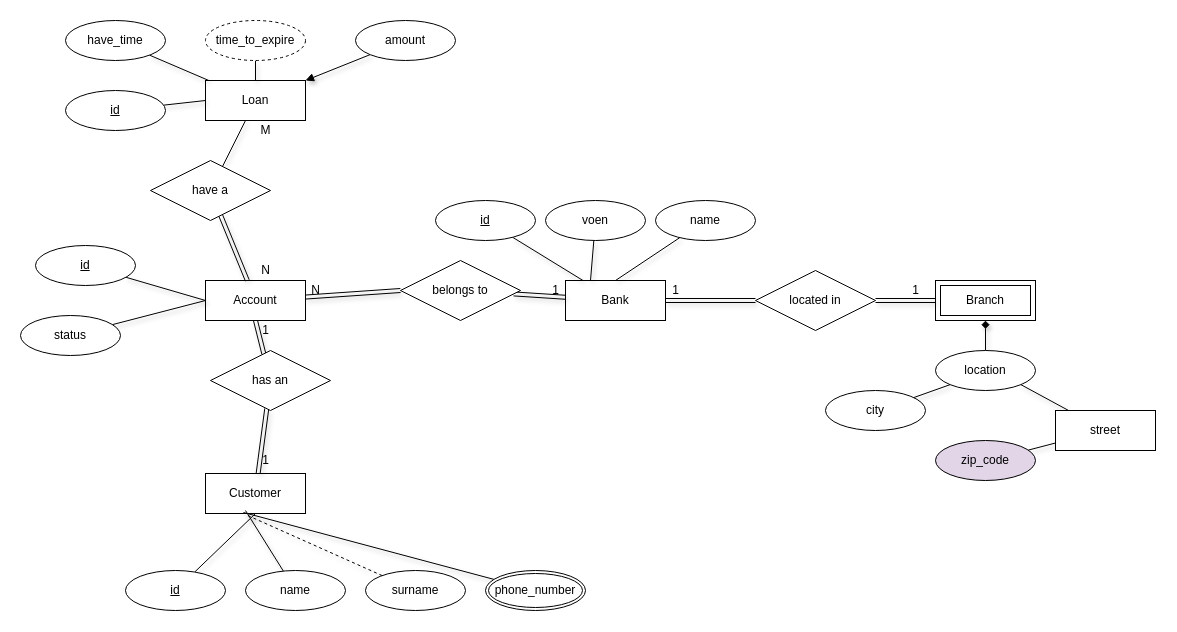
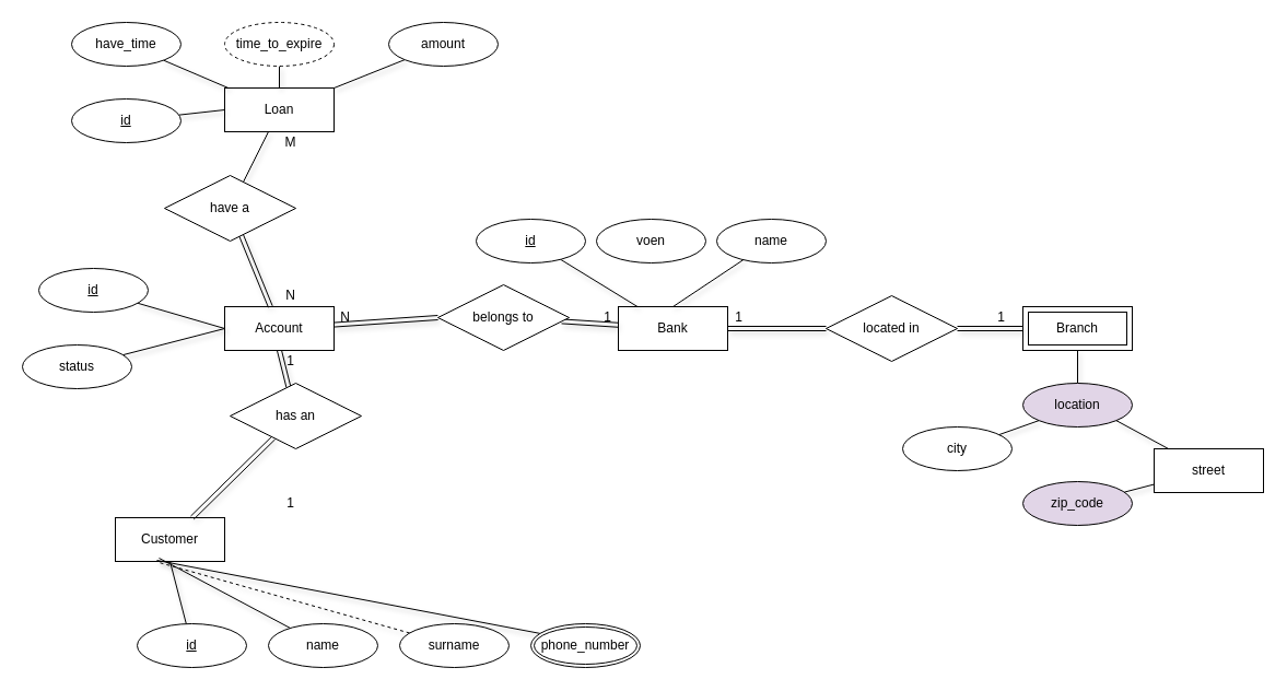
  <mxCell id="0" />
  <mxCell id="1" parent="0" />
  <mxCell id="2" style="edgeStyle=none;shape=link;rounded=0;orthogonalLoop=1;jettySize=auto;html=1;shadow=1;" edge="1" parent="1" source="3" target="29"><mxGeometry relative="1" as="geometry" /></mxCell>
  <mxCell id="3" value="Bank" style="whiteSpace=wrap;html=1;align=center;" vertex="1" parent="1"><mxGeometry x="565" y="280" width="100" height="40" as="geometry" /></mxCell>
  <mxCell id="4" style="edgeStyle=none;shape=link;rounded=0;orthogonalLoop=1;jettySize=auto;html=1;entryX=0;entryY=0.5;entryDx=0;entryDy=0;shadow=1;" edge="1" parent="1" source="5" target="27"><mxGeometry relative="1" as="geometry" /></mxCell>
  <mxCell id="5" value="Account" style="whiteSpace=wrap;html=1;align=center;" vertex="1" parent="1"><mxGeometry x="205" y="280" width="100" height="40" as="geometry" /></mxCell>
  <mxCell id="6" style="edgeStyle=none;rounded=0;orthogonalLoop=1;jettySize=auto;html=1;shadow=1;endArrow=none;" edge="1" parent="1" source="7" target="20"><mxGeometry relative="1" as="geometry" /></mxCell>
  <mxCell id="7" value="Loan" style="whiteSpace=wrap;html=1;align=center;" vertex="1" parent="1"><mxGeometry x="205" width="100" height="40" as="geometry" y="80" /></mxCell>
- <mxCell id="8" value="Customer" style="whiteSpace=wrap;html=1;align=center;" vertex="1" parent="1"><mxGeometry x="205" y="473" width="100" height="40" as="geometry" /></mxCell>
+ <mxCell id="8" value="Customer" style="whiteSpace=wrap;html=1;align=center;" vertex="1" parent="1"><mxGeometry x="105" y="473" width="100" height="40" as="geometry" /></mxCell>
  <mxCell id="9" style="edgeStyle=none;rounded=0;orthogonalLoop=1;jettySize=auto;html=1;entryX=0.5;entryY=1;entryDx=0;entryDy=0;shadow=1;endArrow=none;" edge="1" parent="1" source="10" target="8"><mxGeometry relative="1" as="geometry" /></mxCell>
  <mxCell id="10" value="&lt;u&gt;id&lt;/u&gt;" style="ellipse;whiteSpace=wrap;html=1;align=center;" vertex="1" parent="1"><mxGeometry x="125" y="570" width="100" height="40" as="geometry" /></mxCell>
  <mxCell id="11" style="endArrow=none;edgeStyle=none;rounded=0;orthogonalLoop=1;jettySize=auto;html=1;entryX=0.4;entryY=0.925;entryDx=0;entryDy=0;entryPerimeter=0;shadow=1;" edge="1" parent="1" source="12" target="8"><mxGeometry relative="1" as="geometry" /></mxCell>
  <mxCell id="12" value="name" style="ellipse;whiteSpace=wrap;html=1;align=center;" vertex="1" parent="1"><mxGeometry x="245" y="570" width="100" height="40" as="geometry" /></mxCell>
  <mxCell id="13" style="edgeStyle=none;rounded=0;orthogonalLoop=1;jettySize=auto;html=1;entryX=0.4;entryY=1.025;entryDx=0;entryDy=0;entryPerimeter=0;shadow=1;endArrow=none;dashed=1;" edge="1" parent="1" source="14" target="8"><mxGeometry relative="1" as="geometry" /></mxCell>
  <mxCell id="14" value="surname" style="ellipse;whiteSpace=wrap;html=1;align=center;" vertex="1" parent="1"><mxGeometry x="365" y="570" width="100" height="40" as="geometry" /></mxCell>
  <mxCell id="15" style="edgeStyle=none;rounded=0;orthogonalLoop=1;jettySize=auto;html=1;entryX=0.38;entryY=0.975;entryDx=0;entryDy=0;entryPerimeter=0;shadow=1;endArrow=none;" edge="1" parent="1" target="8"><mxGeometry relative="1" as="geometry"><mxPoint x="493.419" y="578.893" as="sourcePoint" /></mxGeometry></mxCell>
  <mxCell id="16" style="edgeStyle=none;rounded=0;orthogonalLoop=1;jettySize=auto;html=1;entryX=0.5;entryY=1;entryDx=0;entryDy=0;shadow=1;shape=link;" edge="1" parent="1" source="18" target="5"><mxGeometry relative="1" as="geometry" /></mxCell>
  <mxCell id="17" style="edgeStyle=none;rounded=0;orthogonalLoop=1;jettySize=auto;html=1;shadow=1;shape=link;" edge="1" parent="1" source="18" target="8"><mxGeometry relative="1" as="geometry" /></mxCell>
  <mxCell id="18" value="has an" style="shape=rhombus;perimeter=rhombusPerimeter;whiteSpace=wrap;html=1;align=center;" vertex="1" parent="1"><mxGeometry x="210" y="350" width="120" height="60" as="geometry" /></mxCell>
  <mxCell id="19" value="" style="edgeStyle=none;rounded=0;orthogonalLoop=1;jettySize=auto;html=1;shadow=1;shape=link;" edge="1" parent="1" source="20" target="5"><mxGeometry relative="1" as="geometry" /></mxCell>
  <mxCell id="20" value="have a" style="shape=rhombus;perimeter=rhombusPerimeter;whiteSpace=wrap;html=1;align=center;" vertex="1" parent="1"><mxGeometry x="150" y="160" width="120" height="60" as="geometry" /></mxCell>
  <mxCell id="21" value="1" style="text;html=1;align=center;verticalAlign=middle;resizable=0;points=[];autosize=1;strokeColor=none;fillColor=none;" vertex="1" parent="1"><mxGeometry x="255" y="450" width="20" height="20" as="geometry" /></mxCell>
  <mxCell id="22" value="1" style="text;html=1;align=center;verticalAlign=middle;resizable=0;points=[];autosize=1;strokeColor=none;fillColor=none;" vertex="1" parent="1"><mxGeometry x="255" y="320" width="20" height="20" as="geometry" /></mxCell>
  <mxCell id="23" value="M" style="text;html=1;align=center;verticalAlign=middle;resizable=0;points=[];autosize=1;strokeColor=none;fillColor=none;" vertex="1" parent="1"><mxGeometry x="250" y="120" width="30" height="20" as="geometry" /></mxCell>
  <mxCell id="24" value="N" style="text;html=1;align=center;verticalAlign=middle;resizable=0;points=[];autosize=1;strokeColor=none;fillColor=none;" vertex="1" parent="1"><mxGeometry x="255" y="260" width="20" height="20" as="geometry" /></mxCell>
  <mxCell id="25" value="Branch" style="shape=ext;margin=3;double=1;whiteSpace=wrap;html=1;align=center;" vertex="1" parent="1"><mxGeometry x="935" y="280" width="100" height="40" as="geometry" /></mxCell>
  <mxCell id="26" style="edgeStyle=none;shape=link;rounded=0;orthogonalLoop=1;jettySize=auto;html=1;shadow=1;" edge="1" parent="1" source="27" target="3"><mxGeometry relative="1" as="geometry" /></mxCell>
  <mxCell id="27" value="belongs to" style="shape=rhombus;perimeter=rhombusPerimeter;whiteSpace=wrap;html=1;align=center;" vertex="1" parent="1"><mxGeometry x="400" y="260" width="120" height="60" as="geometry" /></mxCell>
  <mxCell id="28" style="edgeStyle=none;shape=link;rounded=0;orthogonalLoop=1;jettySize=auto;html=1;entryX=0;entryY=0.5;entryDx=0;entryDy=0;shadow=1;" edge="1" parent="1" source="29" target="25"><mxGeometry relative="1" as="geometry" /></mxCell>
  <mxCell id="29" value="located in" style="shape=rhombus;perimeter=rhombusPerimeter;whiteSpace=wrap;html=1;align=center;" vertex="1" parent="1"><mxGeometry x="755" y="270" width="120" height="60" as="geometry" /></mxCell>
  <mxCell id="30" value="phone_number" style="ellipse;shape=doubleEllipse;margin=3;whiteSpace=wrap;html=1;align=center;" vertex="1" parent="1"><mxGeometry x="485" y="570" width="100" height="40" as="geometry" /></mxCell>
  <mxCell id="31" value="N" style="text;html=1;align=center;verticalAlign=middle;resizable=0;points=[];autosize=1;strokeColor=none;fillColor=none;" vertex="1" parent="1"><mxGeometry x="305" y="280" width="20" height="20" as="geometry" /></mxCell>
  <mxCell id="32" value="1" style="text;html=1;align=center;verticalAlign=middle;resizable=0;points=[];autosize=1;strokeColor=none;fillColor=none;" vertex="1" parent="1"><mxGeometry x="545" y="280" width="20" height="20" as="geometry" /></mxCell>
  <mxCell id="33" value="1" style="text;html=1;align=center;verticalAlign=middle;resizable=0;points=[];autosize=1;strokeColor=none;fillColor=none;" vertex="1" parent="1"><mxGeometry x="665" y="280" width="20" height="20" as="geometry" /></mxCell>
  <mxCell id="34" value="1" style="text;html=1;align=center;verticalAlign=middle;resizable=0;points=[];autosize=1;strokeColor=none;fillColor=none;" vertex="1" parent="1"><mxGeometry x="905" y="280" width="20" height="20" as="geometry" /></mxCell>
  <mxCell id="35" style="endArrow=none;edgeStyle=none;rounded=0;orthogonalLoop=1;jettySize=auto;html=1;shadow=1;" edge="1" parent="1" source="36" target="7"><mxGeometry relative="1" as="geometry" /></mxCell>
  <mxCell id="36" value="have_time" style="ellipse;whiteSpace=wrap;html=1;align=center;" vertex="1" parent="1"><mxGeometry x="65" y="20" width="100" height="40" as="geometry" /></mxCell>
  <mxCell id="37" style="endArrow=none;edgeStyle=none;rounded=0;orthogonalLoop=1;jettySize=auto;html=1;entryX=0.5;entryY=0;entryDx=0;entryDy=0;shadow=1;" edge="1" parent="1" source="38" target="7"><mxGeometry relative="1" as="geometry" /></mxCell>
  <mxCell id="38" value="time_to_expire" style="ellipse;whiteSpace=wrap;html=1;align=center;dashed=1;" vertex="1" parent="1"><mxGeometry x="205" y="20" width="100" height="40" as="geometry" /></mxCell>
- <mxCell id="39" style="endArrow=block;edgeStyle=none;rounded=0;orthogonalLoop=1;jettySize=auto;html=1;shadow=1;" edge="1" parent="1" source="40" target="7"><mxGeometry relative="1" as="geometry" /></mxCell>
+ <mxCell id="39" style="endArrow=none;edgeStyle=none;rounded=0;orthogonalLoop=1;jettySize=auto;html=1;shadow=1;" edge="1" parent="1" source="40" target="7"><mxGeometry relative="1" as="geometry" /></mxCell>
  <mxCell id="40" value="amount" style="ellipse;whiteSpace=wrap;html=1;align=center;" vertex="1" parent="1"><mxGeometry x="355" y="20" width="100" height="40" as="geometry" /></mxCell>
  <mxCell id="41" style="endArrow=none;edgeStyle=none;rounded=0;orthogonalLoop=1;jettySize=auto;html=1;entryX=0;entryY=0.5;entryDx=0;entryDy=0;shadow=1;" edge="1" parent="1" source="42" target="7"><mxGeometry relative="1" as="geometry" /></mxCell>
  <mxCell id="42" value="id" style="ellipse;whiteSpace=wrap;html=1;align=center;fontStyle=4;" vertex="1" parent="1"><mxGeometry x="65" y="90" width="100" height="40" as="geometry" /></mxCell>
  <mxCell id="43" style="endArrow=none;edgeStyle=none;rounded=0;orthogonalLoop=1;jettySize=auto;html=1;entryX=0;entryY=0.5;entryDx=0;entryDy=0;shadow=1;" edge="1" parent="1" source="44" target="5"><mxGeometry relative="1" as="geometry" /></mxCell>
  <mxCell id="44" value="status" style="ellipse;whiteSpace=wrap;html=1;align=center;" vertex="1" parent="1"><mxGeometry x="20" y="315" width="100" height="40" as="geometry" /></mxCell>
  <mxCell id="45" style="endArrow=none;edgeStyle=none;rounded=0;orthogonalLoop=1;jettySize=auto;html=1;entryX=0;entryY=0.5;entryDx=0;entryDy=0;shadow=1;" edge="1" parent="1" source="46" target="5"><mxGeometry relative="1" as="geometry" /></mxCell>
  <mxCell id="46" value="id" style="ellipse;whiteSpace=wrap;html=1;align=center;fontStyle=4;" vertex="1" parent="1"><mxGeometry x="35" y="245" width="100" height="40" as="geometry" /></mxCell>
  <mxCell id="47" style="endArrow=none;edgeStyle=none;rounded=0;orthogonalLoop=1;jettySize=auto;html=1;shadow=1;" edge="1" parent="1" source="48" target="3"><mxGeometry relative="1" as="geometry" /></mxCell>
  <mxCell id="48" value="id" style="ellipse;whiteSpace=wrap;html=1;align=center;fontStyle=4;" vertex="1" parent="1"><mxGeometry x="435" y="200" width="100" height="40" as="geometry" /></mxCell>
- <mxCell id="49" style="endArrow=none;edgeStyle=none;rounded=0;orthogonalLoop=1;jettySize=auto;html=1;entryX=0.25;entryY=0;entryDx=0;entryDy=0;shadow=1;" edge="1" parent="1" source="50" target="3"><mxGeometry relative="1" as="geometry" /></mxCell>
  <mxCell id="50" value="voen" style="ellipse;whiteSpace=wrap;html=1;align=center;" vertex="1" parent="1"><mxGeometry x="545" y="200" width="100" height="40" as="geometry" /></mxCell>
  <mxCell id="51" style="endArrow=none;edgeStyle=none;rounded=0;orthogonalLoop=1;jettySize=auto;html=1;entryX=0.5;entryY=0;entryDx=0;entryDy=0;shadow=1;" edge="1" parent="1" source="52" target="3"><mxGeometry relative="1" as="geometry" /></mxCell>
  <mxCell id="52" value="name" style="ellipse;whiteSpace=wrap;html=1;align=center;" vertex="1" parent="1"><mxGeometry x="655" y="200" width="100" height="40" as="geometry" /></mxCell>
- <mxCell id="53" style="endArrow=diamond;edgeStyle=none;rounded=0;orthogonalLoop=1;jettySize=auto;html=1;entryX=0.5;entryY=1;entryDx=0;entryDy=0;shadow=1;" edge="1" parent="1" source="54" target="25"><mxGeometry relative="1" as="geometry" /></mxCell>
- <mxCell id="54" value="location" style="ellipse;whiteSpace=wrap;html=1;align=center;" vertex="1" parent="1"><mxGeometry x="935" y="350" width="100" height="40" as="geometry" /></mxCell>
+ <mxCell id="53" style="endArrow=none;edgeStyle=none;rounded=0;orthogonalLoop=1;jettySize=auto;html=1;entryX=0.5;entryY=1;entryDx=0;entryDy=0;shadow=1;" edge="1" parent="1" source="54" target="25"><mxGeometry relative="1" as="geometry" /></mxCell>
+ <mxCell id="54" value="location" style="ellipse;whiteSpace=wrap;html=1;align=center;fillColor=#e1d5e7;" vertex="1" parent="1"><mxGeometry x="935" y="350" width="100" height="40" as="geometry" /></mxCell>
  <mxCell id="55" style="endArrow=none;edgeStyle=none;rounded=0;orthogonalLoop=1;jettySize=auto;html=1;entryX=0;entryY=1;entryDx=0;entryDy=0;shadow=1;" edge="1" parent="1" source="56" target="54"><mxGeometry relative="1" as="geometry" /></mxCell>
  <mxCell id="56" value="city" style="ellipse;whiteSpace=wrap;html=1;align=center;" vertex="1" parent="1"><mxGeometry x="825" y="390" width="100" height="40" as="geometry" /></mxCell>
  <mxCell id="57" style="endArrow=none;edgeStyle=none;rounded=0;orthogonalLoop=1;jettySize=auto;html=1;shadow=1;" edge="1" parent="1" source="58" target="60"><mxGeometry relative="1" as="geometry" /></mxCell>
  <mxCell id="58" value="zip_code" style="ellipse;whiteSpace=wrap;html=1;align=center;fillColor=#e1d5e7;" vertex="1" parent="1"><mxGeometry x="935" y="440" width="100" height="40" as="geometry" /></mxCell>
  <mxCell id="59" style="endArrow=none;edgeStyle=none;rounded=0;orthogonalLoop=1;jettySize=auto;html=1;entryX=1;entryY=1;entryDx=0;entryDy=0;shadow=1;" edge="1" parent="1" source="60" target="54"><mxGeometry relative="1" as="geometry" /></mxCell>
  <mxCell id="60" value="street" style="whiteSpace=wrap;html=1;align=center;rounded=0;" vertex="1" parent="1"><mxGeometry x="1055" y="410" width="100" height="40" as="geometry" /></mxCell>
